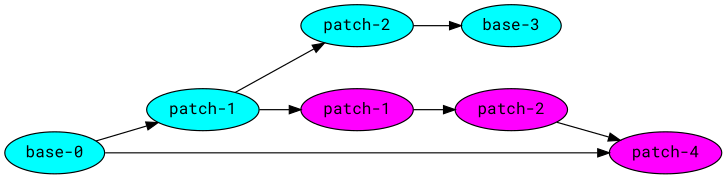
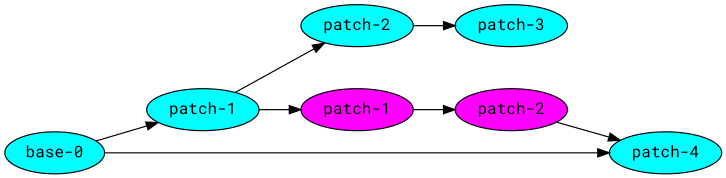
  digraph {
    bgcolor=white
    fontname="Roboto Mono"
    fontsize=11
    nodesep=0.5
    rankdir=LR
    node [fillcolor=cyan fontname="Roboto Mono" shape=ellipse style=filled]
    edge [fontname="Roboto Mono"]
    n1 [label="base-0"]
    n2 [label="patch-1"]
    n3 [label="patch-2"]
-   n4 [label="base-3"]
-   n5 [fillcolor=magenta label="patch-4"]
+   n4 [label="patch-3"]
+   n5 [label="patch-4"]
    n6 [fillcolor=magenta label="patch-1"]
    n7 [fillcolor=magenta label="patch-2"]
    subgraph sub_1 {
      n1
      n2
      n3
      n4
      n5
    }
    subgraph sub_2 {
      n6
      n7
    }
    n1 -> n2
    n1 -> n5
    n2 -> n3
    n2 -> n6
    n3 -> n4
    n6 -> n7
    n7 -> n5
  }
